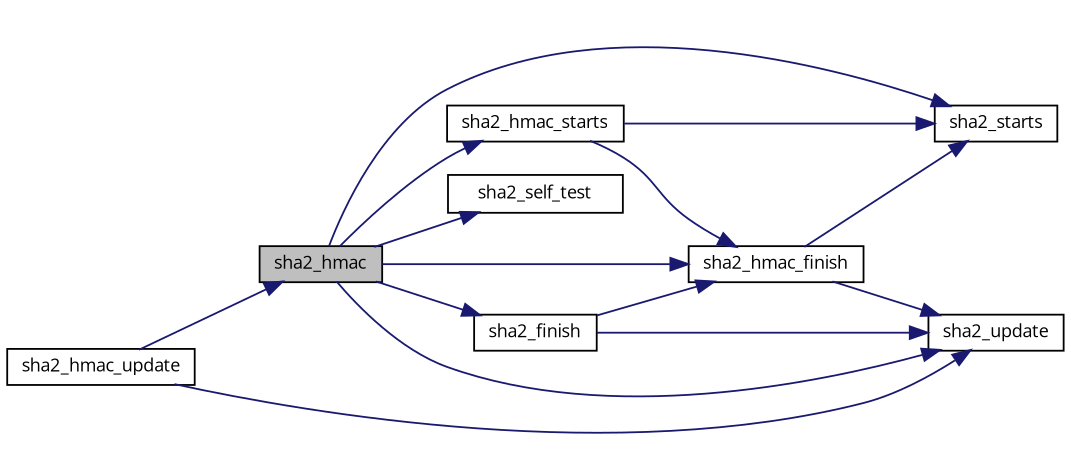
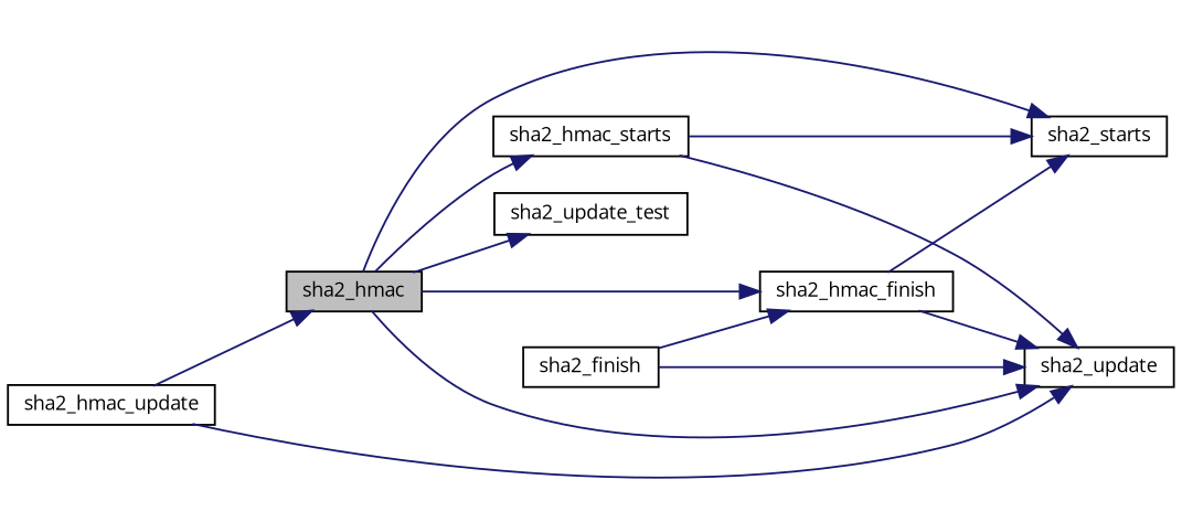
  digraph {
    fontname="Open Sans"
    rankdir=LR
    node [color=black fillcolor=white fontname="Open Sans" fontsize=10 shape=record style=filled]
    edge [color=midnightblue fontname="Open Sans" fontsize=10 labelfontname=Helvetica labelfontsize=10 style=solid]
    n1 [fillcolor=grey75 fontcolor=black height=0.2 label=sha2_hmac width=0.4]
    n2 [height=0.2 label=sha2_hmac_starts width=0.4]
    n3 [height=0.2 label=sha2_starts width=0.4]
    n4 [height=0.2 label=sha2_update width=0.4]
    n5 [height=0.2 label=sha2_hmac_finish width=0.4]
    n6 [height=0.2 label=sha2_finish width=0.4]
-   n7 [height=0.2 label=sha2_self_test width=0.4]
+   n7 [height=0.2 label=sha2_update_test width=0.4]
    n8 [height=0.2 label=sha2_hmac_update width=0.4]
    n1 -> n2
    n1 -> n3
    n1 -> n4
    n1 -> n5
-   n1 -> n6
    n1 -> n7
    n2 -> n3
-   n2 -> n5
+   n2 -> n4
    n5 -> n3
    n5 -> n4
    n6 -> n4
    n6 -> n5
    n8 -> n1
    n8 -> n4
  }
